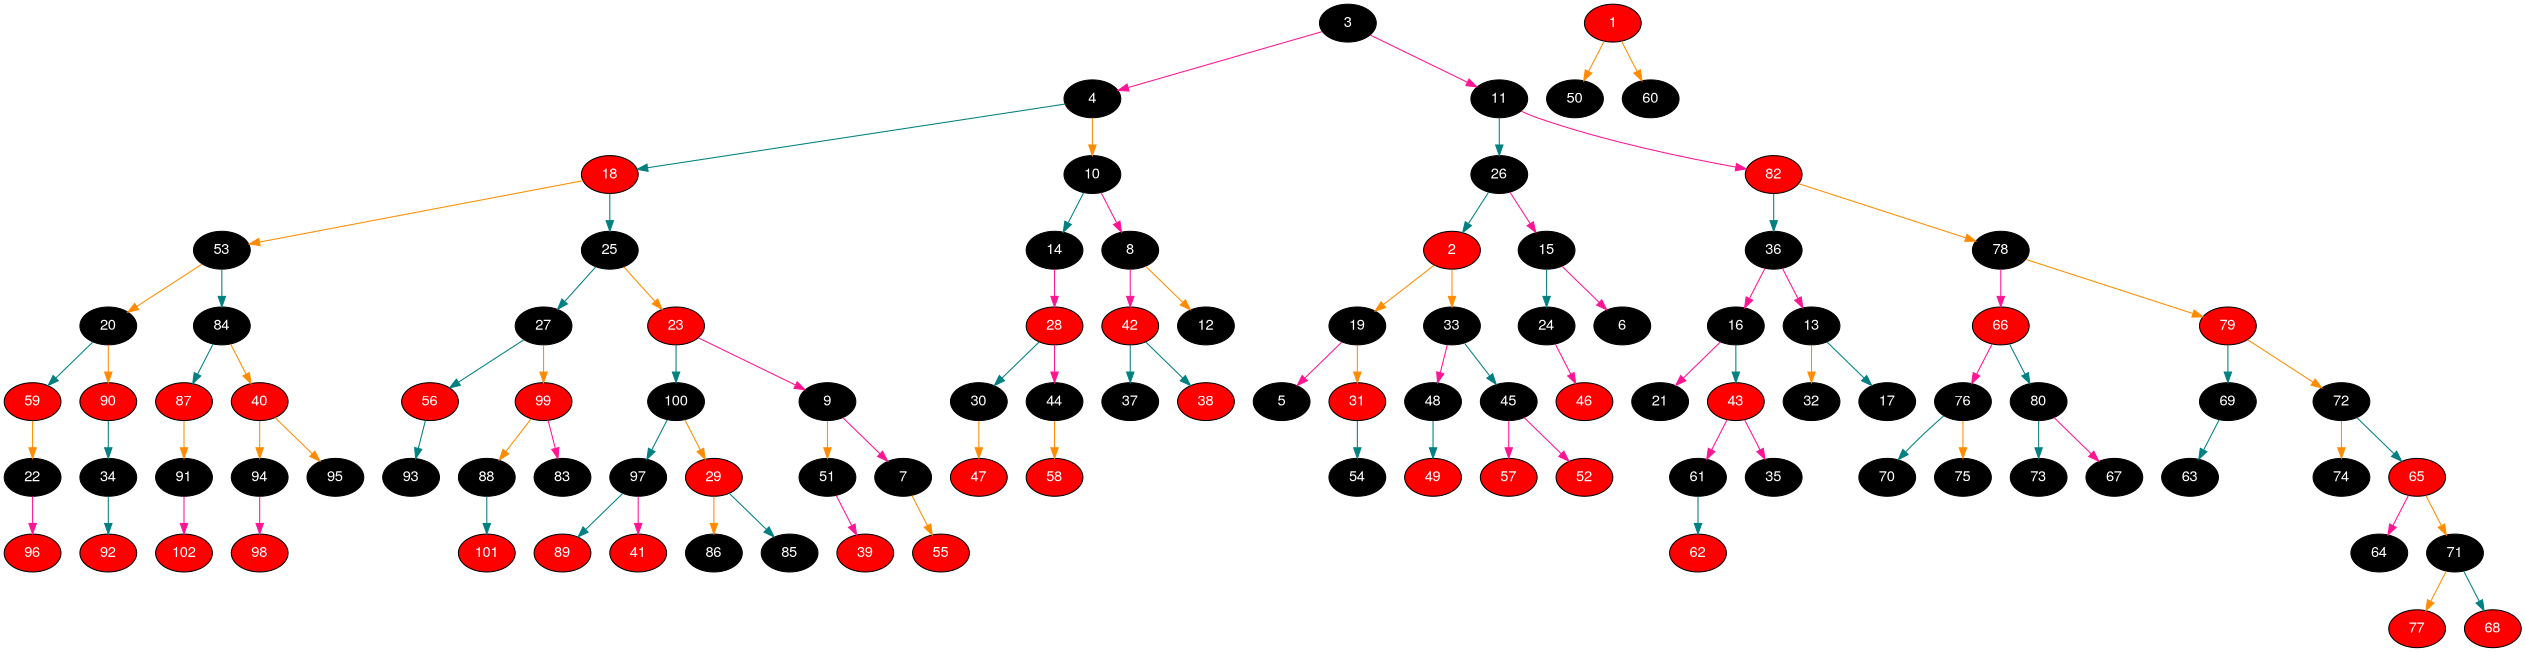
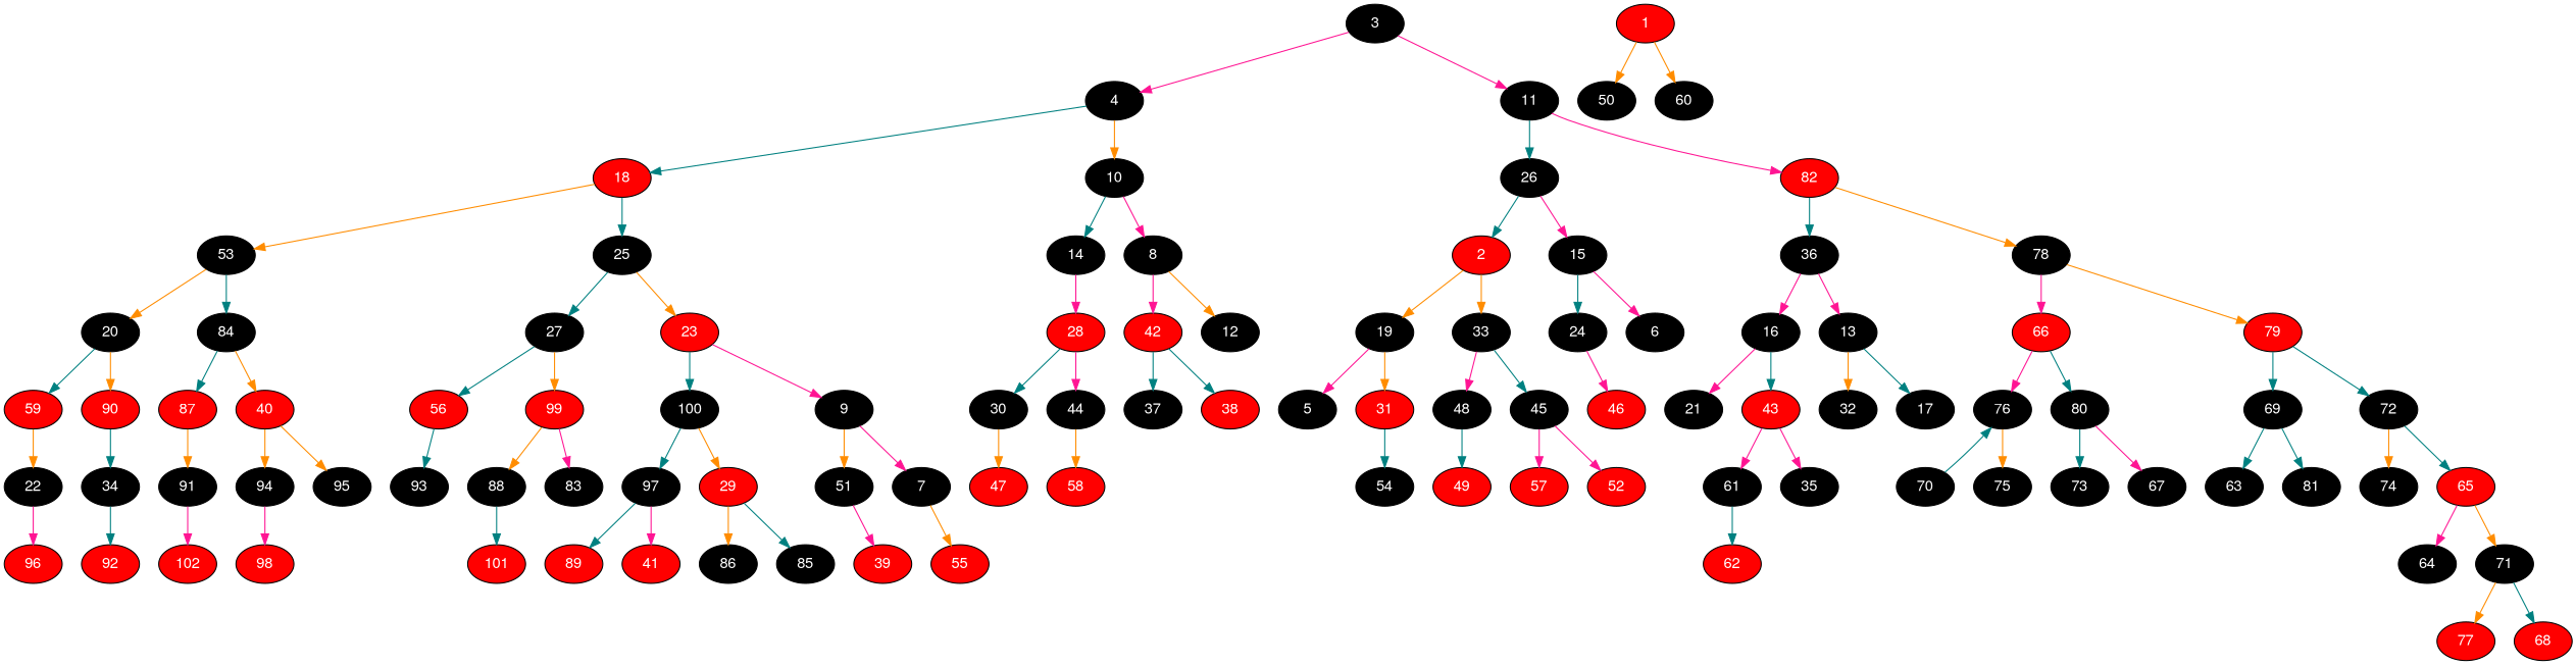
  digraph {
    node [fillcolor=" black" fontcolor=" white" fontname="Helvetica,Arial,sans-serif" style=filled]
    edge [color=teal fontname="Helvetica,Arial,sans-serif"]
    3
    4
    18 [fillcolor=" red"]
    53
    20
    59 [fillcolor=" red"]
    22
    96 [fillcolor=" red"]
    90 [fillcolor=" red"]
    34
    92 [fillcolor=" red"]
    84
    87 [fillcolor=" red"]
    91
    102 [fillcolor=" red"]
    40 [fillcolor=" red"]
    94
    98 [fillcolor=" red"]
    95
    25
    27
    56 [fillcolor=" red"]
    93
    99 [fillcolor=" red"]
    88
    101 [fillcolor=" red"]
    83
    23 [fillcolor=" red"]
    100
    97
    89 [fillcolor=" red"]
    41 [fillcolor=" red"]
    29 [fillcolor=" red"]
    86
    85
    9
    51
    39 [fillcolor=" red"]
    7
    55 [fillcolor=" red"]
    10
    14
    28 [fillcolor=" red"]
    30
    47 [fillcolor=" red"]
    44
    58 [fillcolor=" red"]
    1 [fillcolor=" red"]
    50
    60
    8
    42 [fillcolor=" red"]
    37
    38 [fillcolor=red]
    12
    11
    26
    2 [fillcolor=" red"]
    19
    5
    31 [fillcolor=" red"]
    54
    33
    48
    49 [fillcolor=" red"]
    45
    57 [fillcolor=" red"]
    52 [fillcolor=" red"]
    15
    24
    46 [fillcolor=" red"]
    6
    82 [fillcolor=" red"]
    36
    16
    21
    43 [fillcolor=" red"]
    61
    62 [fillcolor=" red"]
    35
    13
    32
    17
    78
    66 [fillcolor=" red"]
    76
    70
    75
    80
    73
    67
    79 [fillcolor=" red"]
    69
    63
+   81
    72
    74
    65 [fillcolor=" red"]
    64
    71
    77 [fillcolor=" red"]
    68 [fillcolor=" red"]
    subgraph sub_1 {
      3
      4
      18
      53
      20
      59
      22
      96
      90
      34
      92
      84
      87
      91
      102
      40
      94
      98
      95
      25
      27
      56
      93
      99
      88
      101
      83
      23
      100
      97
      89
      41
      29
      86
      85
      9
      51
      39
      7
      55
      10
      14
      28
      30
      47
      44
      58
      1
      50
      60
      8
      42
      37
      38
      12
      11
      26
      2
      19
      5
      31
      54
      33
      48
      49
      45
      57
      52
      15
      24
      46
      6
      82
      36
      16
      21
      43
      61
      62
      35
      13
      32
      17
      78
      66
      76
      70
      75
      80
      73
      67
      79
      69
      63
+     81
      72
      74
      65
      64
      71
      77
      68
    }
    3 -> 4 [color=deeppink]
    3 -> 11 [color=deeppink]
    4 -> 18
    4 -> 10 [color=darkorange]
    18 -> 53 [color=darkorange]
    18 -> 25
    53 -> 20 [color=darkorange]
    53 -> 84
    20 -> 59
    20 -> 90 [color=darkorange]
    59 -> 22 [color=darkorange]
    22 -> 96 [color=deeppink]
    90 -> 34
    34 -> 92
    84 -> 87
    84 -> 40 [color=darkorange]
    87 -> 91 [color=darkorange]
    91 -> 102 [color=deeppink]
    40 -> 94 [color=darkorange]
    40 -> 95 [color=darkorange]
    94 -> 98 [color=deeppink]
    25 -> 27
    25 -> 23 [color=darkorange]
    27 -> 56
    27 -> 99 [color=darkorange]
    56 -> 93
    99 -> 88 [color=darkorange]
    99 -> 83 [color=deeppink]
    88 -> 101
    23 -> 100
    23 -> 9 [color=deeppink]
    100 -> 97
    100 -> 29 [color=darkorange]
    97 -> 89
    97 -> 41 [color=deeppink]
    29 -> 86 [color=darkorange]
    29 -> 85
    9 -> 51 [color=darkorange]
    9 -> 7 [color=deeppink]
    51 -> 39 [color=deeppink]
    7 -> 55 [color=darkorange]
    10 -> 14
    10 -> 8 [color=deeppink]
    14 -> 28 [color=deeppink]
    28 -> 30
    28 -> 44 [color=deeppink]
    30 -> 47 [color=darkorange]
    44 -> 58 [color=darkorange]
    1 -> 50 [color=darkorange]
    1 -> 60 [color=darkorange]
    8 -> 42 [color=deeppink]
    8 -> 12 [color=darkorange]
    42 -> 37
    42 -> 38
    11 -> 26
    11 -> 82 [color=deeppink]
    26 -> 2
    26 -> 15 [color=deeppink]
    2 -> 19 [color=darkorange]
    2 -> 33 [color=darkorange]
    19 -> 5 [color=deeppink]
    19 -> 31 [color=darkorange]
    31 -> 54
    33 -> 48 [color=deeppink]
    33 -> 45
    48 -> 49
    45 -> 57 [color=deeppink]
    45 -> 52 [color=deeppink]
    15 -> 24
    15 -> 6 [color=deeppink]
    24 -> 46 [color=deeppink]
    82 -> 36
    82 -> 78 [color=darkorange]
    36 -> 16 [color=deeppink]
    36 -> 13 [color=deeppink]
    16 -> 21 [color=deeppink]
    16 -> 43
    43 -> 61 [color=deeppink]
    43 -> 35 [color=deeppink]
    61 -> 62
    13 -> 32 [color=darkorange]
    13 -> 17
    78 -> 66 [color=deeppink]
    78 -> 79 [color=darkorange]
    66 -> 76 [color=deeppink]
    66 -> 80
-   76 -> 70
+   70 -> 76
    76 -> 75 [color=darkorange]
    80 -> 73
    80 -> 67 [color=deeppink]
    79 -> 69
-   79 -> 72 [color=darkorange]
+   79 -> 72
    69 -> 63
+   69 -> 81
    72 -> 74 [color=darkorange]
    72 -> 65
    65 -> 64 [color=deeppink]
    65 -> 71 [color=darkorange]
    71 -> 77 [color=darkorange]
    71 -> 68
  }
